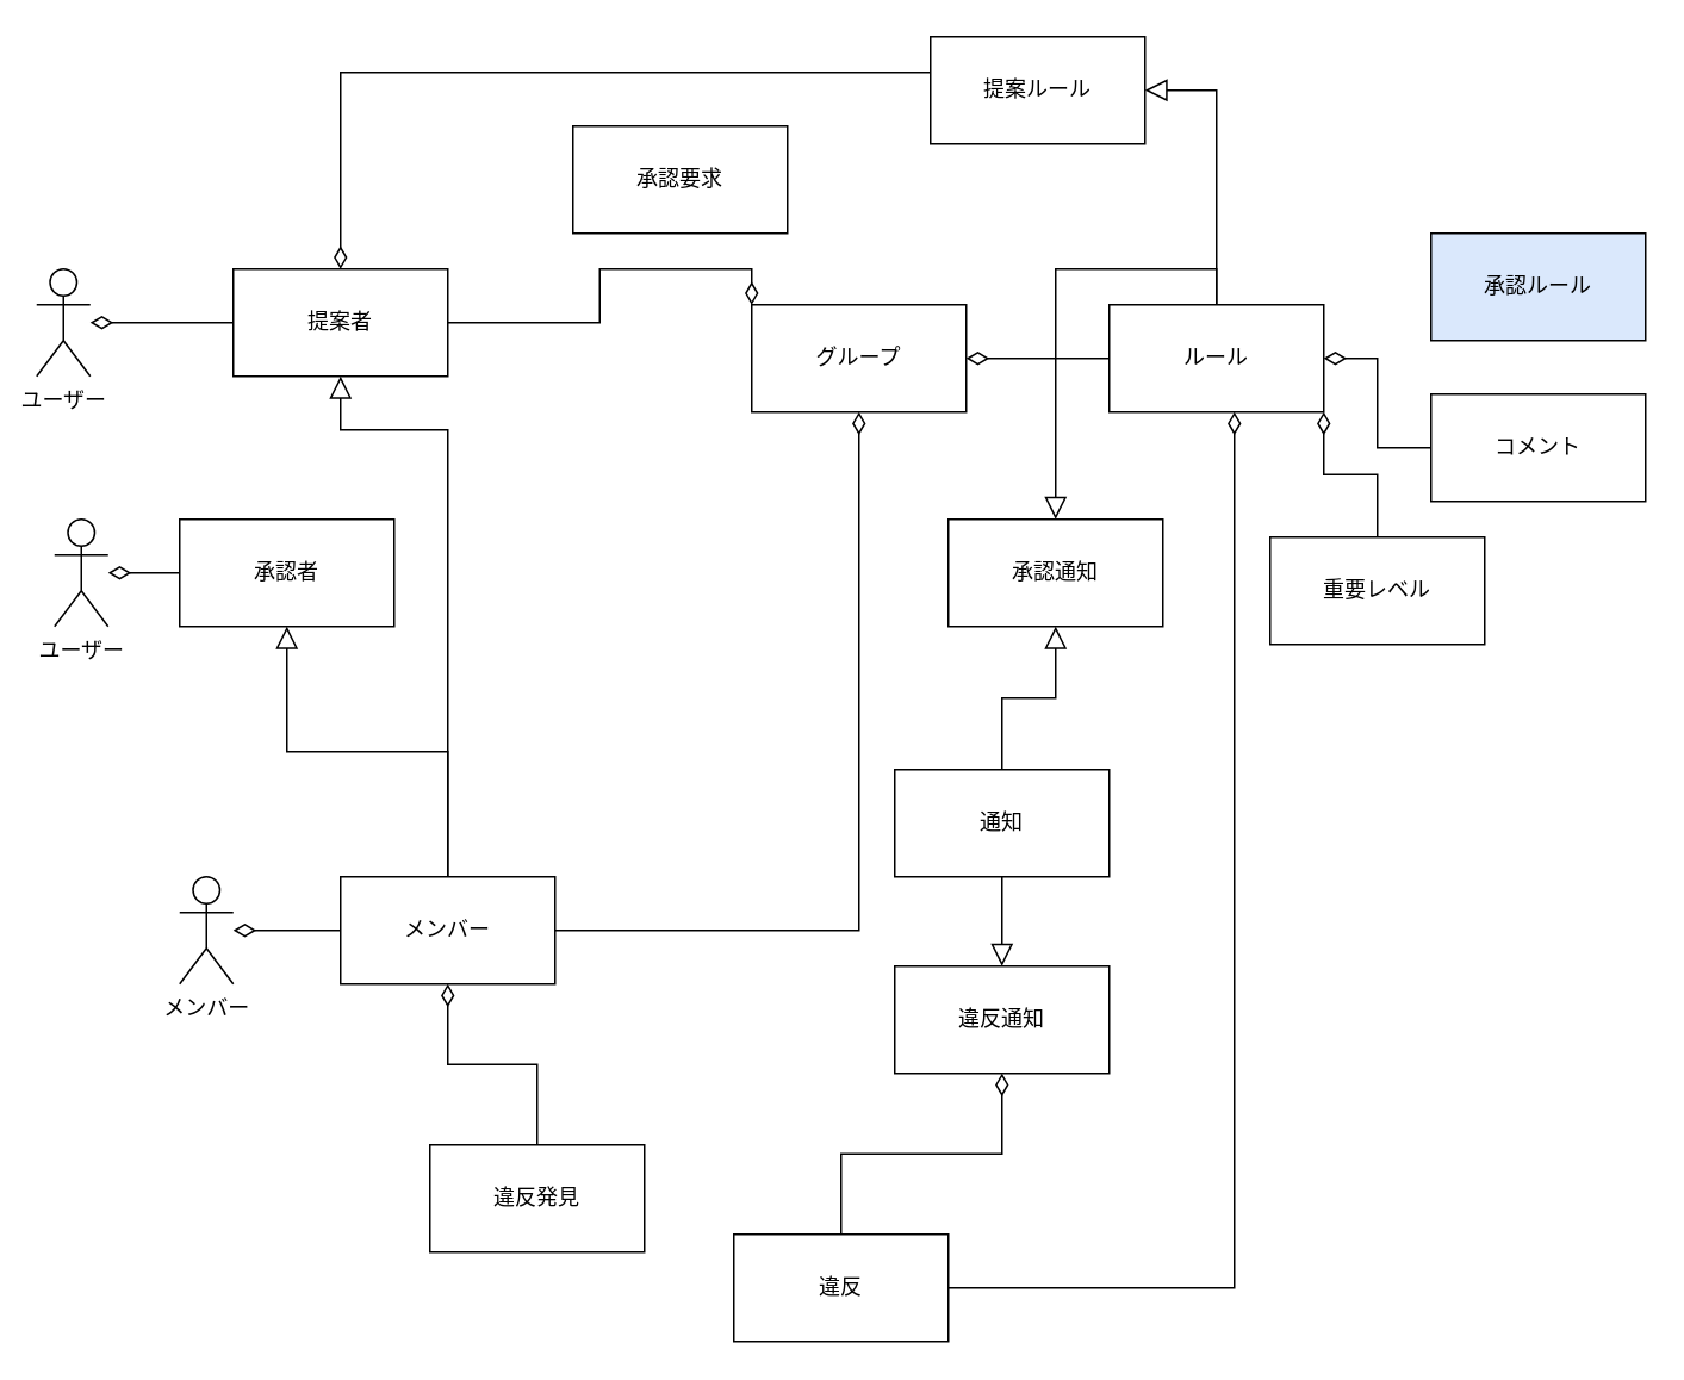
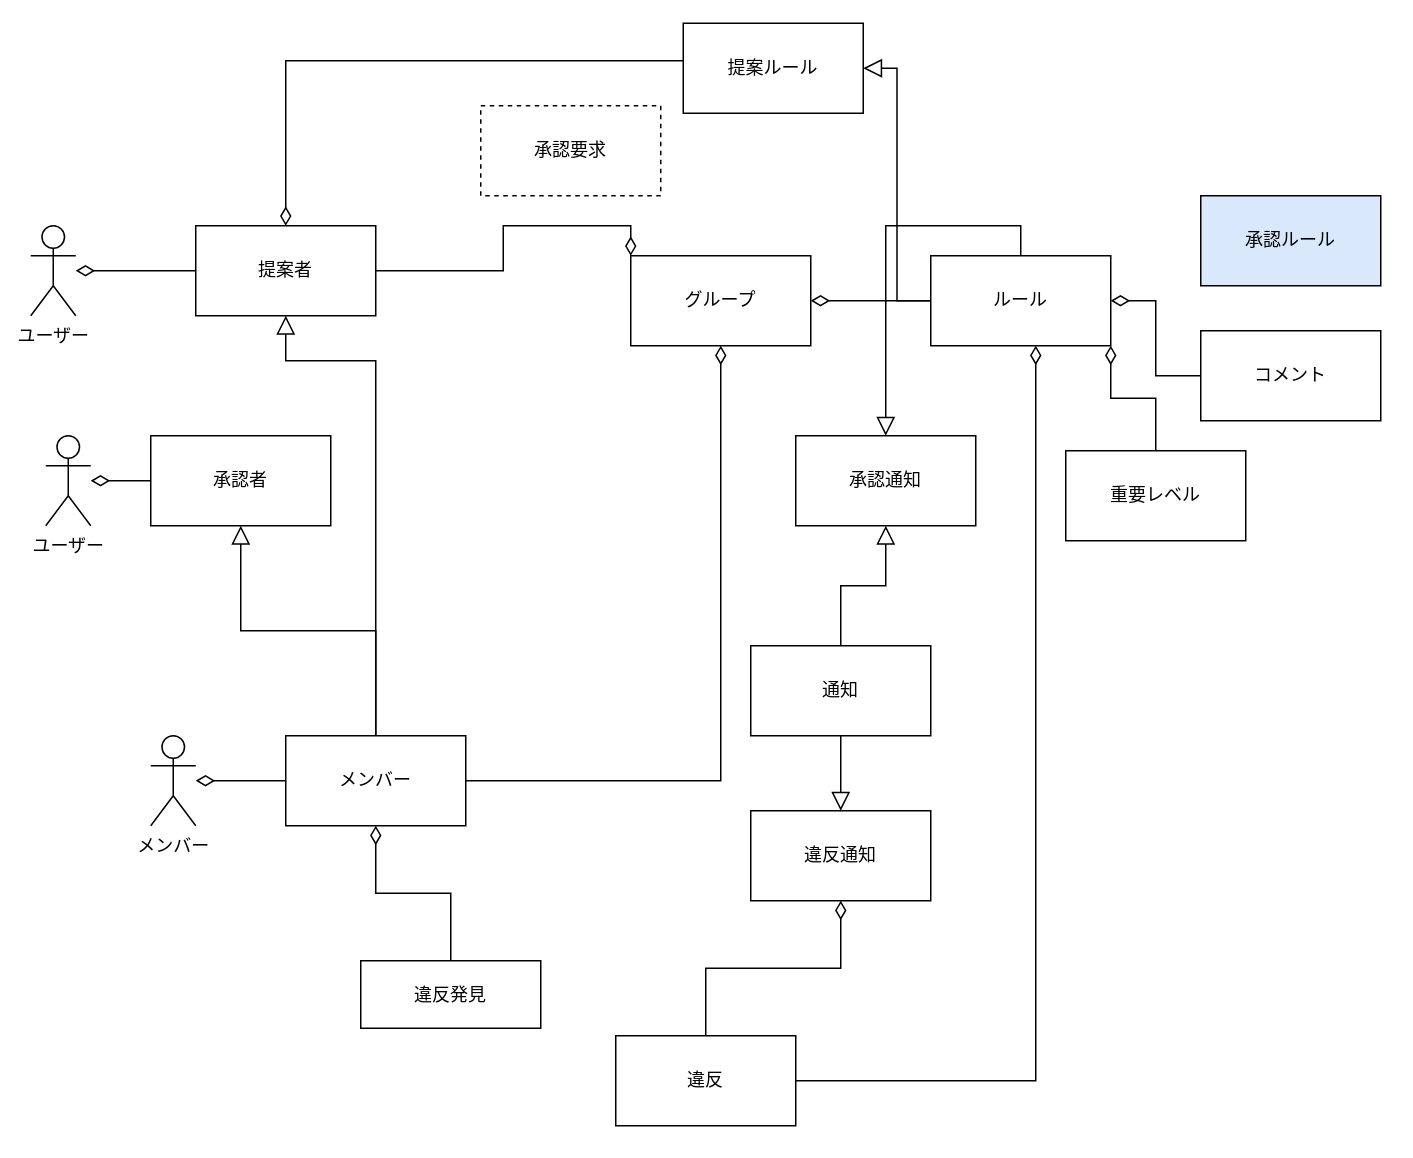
  <mxCell id="0" />
  <mxCell id="1" parent="0" />
  <mxCell id="2" value="グループ" style="rounded=0;whiteSpace=wrap;html=1;" vertex="1" parent="1"><mxGeometry x="420" y="170" width="120" height="60" as="geometry" /></mxCell>
  <mxCell id="3" style="edgeStyle=orthogonalEdgeStyle;rounded=0;orthogonalLoop=1;jettySize=auto;html=1;endArrow=diamondThin;endFill=0;endSize=10;" edge="1" parent="1" source="4" target="8"><mxGeometry relative="1" as="geometry" /></mxCell>
  <mxCell id="4" value="承認者" style="rounded=0;whiteSpace=wrap;html=1;" vertex="1" parent="1"><mxGeometry x="100" y="290" width="120" height="60" as="geometry" /></mxCell>
  <mxCell id="5" style="edgeStyle=orthogonalEdgeStyle;rounded=0;orthogonalLoop=1;jettySize=auto;html=1;entryX=0;entryY=0;entryDx=0;entryDy=0;endArrow=diamondThin;endFill=0;endSize=10;" edge="1" parent="1" source="7" target="2"><mxGeometry relative="1" as="geometry" /></mxCell>
  <mxCell id="6" style="edgeStyle=orthogonalEdgeStyle;rounded=0;orthogonalLoop=1;jettySize=auto;html=1;endArrow=diamondThin;endFill=0;endSize=10;" edge="1" parent="1" source="7" target="13"><mxGeometry relative="1" as="geometry" /></mxCell>
  <mxCell id="7" value="提案者" style="rounded=0;whiteSpace=wrap;html=1;" vertex="1" parent="1"><mxGeometry x="130" y="150" width="120" height="60" as="geometry" /></mxCell>
  <mxCell id="8" value="ユーザー" style="shape=umlActor;verticalLabelPosition=bottom;verticalAlign=top;html=1;outlineConnect=0;" vertex="1" parent="1"><mxGeometry x="30" y="290" width="30" height="60" as="geometry" /></mxCell>
  <mxCell id="9" style="edgeStyle=orthogonalEdgeStyle;rounded=0;orthogonalLoop=1;jettySize=auto;html=1;entryX=1;entryY=0.5;entryDx=0;entryDy=0;endArrow=diamondThin;endFill=0;endSize=10;" edge="1" parent="1" source="12" target="2"><mxGeometry relative="1" as="geometry" /></mxCell>
  <mxCell id="10" style="edgeStyle=orthogonalEdgeStyle;rounded=0;orthogonalLoop=1;jettySize=auto;html=1;endArrow=block;endFill=0;endSize=10;exitX=0.5;exitY=0;exitDx=0;exitDy=0;" edge="1" parent="1" source="12" target="27"><mxGeometry relative="1" as="geometry" /></mxCell>
  <mxCell id="11" style="edgeStyle=orthogonalEdgeStyle;rounded=0;orthogonalLoop=1;jettySize=auto;html=1;entryX=1;entryY=0.5;entryDx=0;entryDy=0;endArrow=block;endFill=0;endSize=10;" edge="1" parent="1" source="12" target="29"><mxGeometry relative="1" as="geometry" /></mxCell>
  <mxCell id="12" value="ルール" style="rounded=0;whiteSpace=wrap;html=1;" vertex="1" parent="1"><mxGeometry x="620" y="170" width="120" height="60" as="geometry" /></mxCell>
  <mxCell id="13" value="ユーザー" style="shape=umlActor;verticalLabelPosition=bottom;verticalAlign=top;html=1;outlineConnect=0;" vertex="1" parent="1"><mxGeometry x="20" y="150" width="30" height="60" as="geometry" /></mxCell>
- <mxCell id="14" value="承認要求" style="rounded=0;whiteSpace=wrap;html=1;" vertex="1" parent="1"><mxGeometry x="320" y="70" width="120" height="60" as="geometry" /></mxCell>
+ <mxCell id="14" value="承認要求" style="rounded=0;whiteSpace=wrap;html=1;dashed=1;" vertex="1" parent="1"><mxGeometry x="320" y="70" width="120" height="60" as="geometry" /></mxCell>
  <mxCell id="15" style="edgeStyle=orthogonalEdgeStyle;rounded=0;orthogonalLoop=1;jettySize=auto;html=1;entryX=1;entryY=0.5;entryDx=0;entryDy=0;endArrow=diamondThin;endFill=0;endSize=10;" edge="1" parent="1" source="16" target="12"><mxGeometry relative="1" as="geometry" /></mxCell>
  <mxCell id="16" value="コメント" style="rounded=0;whiteSpace=wrap;html=1;" vertex="1" parent="1"><mxGeometry x="800" y="220" width="120" height="60" as="geometry" /></mxCell>
  <mxCell id="17" value="メンバー" style="shape=umlActor;verticalLabelPosition=bottom;verticalAlign=top;html=1;outlineConnect=0;" vertex="1" parent="1"><mxGeometry x="100" y="490" width="30" height="60" as="geometry" /></mxCell>
  <mxCell id="18" style="edgeStyle=orthogonalEdgeStyle;rounded=0;orthogonalLoop=1;jettySize=auto;html=1;endArrow=diamondThin;endFill=0;endSize=10;" edge="1" parent="1" source="20" target="33"><mxGeometry relative="1" as="geometry" /></mxCell>
  <mxCell id="19" style="edgeStyle=orthogonalEdgeStyle;rounded=0;orthogonalLoop=1;jettySize=auto;html=1;endArrow=diamondThin;endFill=0;endSize=10;entryX=0.5;entryY=1;entryDx=0;entryDy=0;" edge="1" parent="1" source="33" target="2"><mxGeometry relative="1" as="geometry"><mxPoint x="250" y="480" as="sourcePoint" /><mxPoint x="460" y="270" as="targetPoint" /></mxGeometry></mxCell>
- <mxCell id="20" value="違反発見" style="rounded=0;whiteSpace=wrap;html=1;" vertex="1" parent="1"><mxGeometry x="240" y="640" width="120" height="60" as="geometry" /></mxCell>
+ <mxCell id="20" value="違反発見" style="rounded=0;whiteSpace=wrap;html=1;" vertex="1" parent="1"><mxGeometry x="240" y="640" width="120" height="45" as="geometry" /></mxCell>
  <mxCell id="21" style="edgeStyle=orthogonalEdgeStyle;rounded=0;orthogonalLoop=1;jettySize=auto;html=1;entryX=1;entryY=1;entryDx=0;entryDy=0;endArrow=diamondThin;endFill=0;endSize=10;" edge="1" parent="1" source="22" target="12"><mxGeometry relative="1" as="geometry" /></mxCell>
  <mxCell id="22" value="重要レベル" style="rounded=0;whiteSpace=wrap;html=1;" vertex="1" parent="1"><mxGeometry x="710" y="300" width="120" height="60" as="geometry" /></mxCell>
  <mxCell id="23" style="edgeStyle=orthogonalEdgeStyle;rounded=0;orthogonalLoop=1;jettySize=auto;html=1;endArrow=block;endFill=0;endSize=10;" edge="1" parent="1" source="25" target="27"><mxGeometry relative="1" as="geometry" /></mxCell>
  <mxCell id="24" style="edgeStyle=orthogonalEdgeStyle;rounded=0;orthogonalLoop=1;jettySize=auto;html=1;endArrow=block;endFill=0;endSize=10;" edge="1" parent="1" source="25" target="26"><mxGeometry relative="1" as="geometry" /></mxCell>
  <mxCell id="25" value="通知" style="rounded=0;whiteSpace=wrap;html=1;" vertex="1" parent="1"><mxGeometry x="500" y="430" width="120" height="60" as="geometry" /></mxCell>
  <mxCell id="26" value="違反通知" style="rounded=0;whiteSpace=wrap;html=1;" vertex="1" parent="1"><mxGeometry x="500" y="540" width="120" height="60" as="geometry" /></mxCell>
  <mxCell id="27" value="承認通知" style="rounded=0;whiteSpace=wrap;html=1;" vertex="1" parent="1"><mxGeometry x="530" y="290" width="120" height="60" as="geometry" /></mxCell>
  <mxCell id="28" style="edgeStyle=orthogonalEdgeStyle;rounded=0;orthogonalLoop=1;jettySize=auto;html=1;entryX=0.5;entryY=0;entryDx=0;entryDy=0;endArrow=diamondThin;endFill=0;endSize=10;exitX=0;exitY=0.5;exitDx=0;exitDy=0;" edge="1" parent="1" source="29" target="7"><mxGeometry relative="1" as="geometry"><Array as="points"><mxPoint x="520" y="40" /><mxPoint x="190" y="40" /></Array></mxGeometry></mxCell>
- <mxCell id="29" value="提案ルール" style="rounded=0;whiteSpace=wrap;html=1;" vertex="1" parent="1"><mxGeometry x="520" y="20" width="120" height="60" as="geometry" /></mxCell>
+ <mxCell id="29" value="提案ルール" style="rounded=0;whiteSpace=wrap;html=1;" vertex="1" parent="1"><mxGeometry x="455" y="15" width="120" height="60" as="geometry" /></mxCell>
  <mxCell id="30" style="edgeStyle=orthogonalEdgeStyle;rounded=0;orthogonalLoop=1;jettySize=auto;html=1;endArrow=diamondThin;endFill=0;endSize=10;" edge="1" parent="1" source="33" target="17"><mxGeometry relative="1" as="geometry" /></mxCell>
  <mxCell id="31" style="edgeStyle=orthogonalEdgeStyle;rounded=0;orthogonalLoop=1;jettySize=auto;html=1;endArrow=block;endFill=0;endSize=10;" edge="1" parent="1" source="33" target="4"><mxGeometry relative="1" as="geometry" /></mxCell>
  <mxCell id="32" style="edgeStyle=orthogonalEdgeStyle;rounded=0;orthogonalLoop=1;jettySize=auto;html=1;entryX=0.5;entryY=1;entryDx=0;entryDy=0;endArrow=block;endFill=0;endSize=10;" edge="1" parent="1" source="33" target="7"><mxGeometry relative="1" as="geometry"><Array as="points"><mxPoint x="250" y="240" /><mxPoint x="190" y="240" /></Array></mxGeometry></mxCell>
  <mxCell id="33" value="メンバー" style="rounded=0;whiteSpace=wrap;html=1;" vertex="1" parent="1"><mxGeometry x="190" y="490" width="120" height="60" as="geometry" /></mxCell>
  <mxCell id="34" style="edgeStyle=orthogonalEdgeStyle;rounded=0;orthogonalLoop=1;jettySize=auto;html=1;endArrow=diamondThin;endFill=0;endSize=10;" edge="1" parent="1" source="36" target="12"><mxGeometry relative="1" as="geometry"><Array as="points"><mxPoint x="690" y="720" /></Array></mxGeometry></mxCell>
  <mxCell id="35" style="edgeStyle=orthogonalEdgeStyle;rounded=0;orthogonalLoop=1;jettySize=auto;html=1;entryX=0.5;entryY=1;entryDx=0;entryDy=0;endArrow=diamondThin;endFill=0;endSize=10;" edge="1" parent="1" source="36" target="26"><mxGeometry relative="1" as="geometry" /></mxCell>
  <mxCell id="36" value="違反" style="rounded=0;whiteSpace=wrap;html=1;" vertex="1" parent="1"><mxGeometry x="410" y="690" width="120" height="60" as="geometry" /></mxCell>
  <mxCell id="37" value="承認ルール" style="rounded=0;whiteSpace=wrap;html=1;fillColor=#dae8fc;" vertex="1" parent="1"><mxGeometry x="800" y="130" width="120" height="60" as="geometry" /></mxCell>
